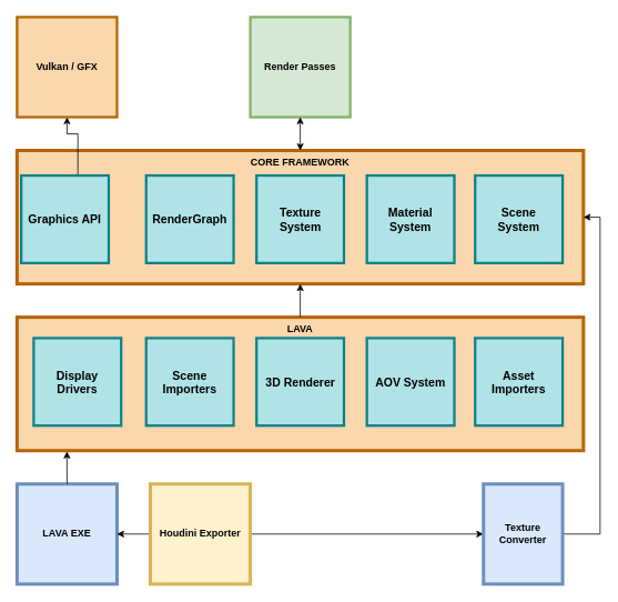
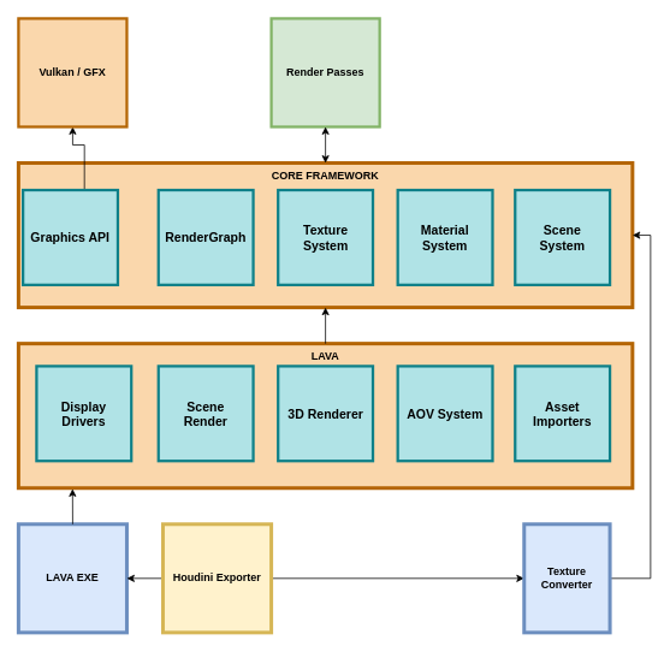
  <mxCell id="0" />
  <mxCell id="1" parent="0" />
  <mxCell id="2" value="CORE FRAMEWORK&lt;br&gt;" style="rounded=0;strokeWidth=4;fillColor=#fad7ac;strokeColor=#b46504;shadow=0;glass=0;labelPosition=center;verticalLabelPosition=middle;align=center;verticalAlign=top;labelBackgroundColor=none;labelBorderColor=none;fontColor=default;whiteSpace=wrap;html=1;fontStyle=1" vertex="1" parent="1"><mxGeometry x="20" y="180" width="680" height="160" as="geometry" /></mxCell>
  <mxCell id="3" style="edgeStyle=orthogonalEdgeStyle;rounded=0;orthogonalLoop=1;jettySize=auto;html=1;" edge="1" parent="1" source="4" target="9"><mxGeometry relative="1" as="geometry"><Array as="points"><mxPoint x="93" y="160" /><mxPoint x="80" y="160" /></Array></mxGeometry></mxCell>
  <mxCell id="4" value="&lt;font style=&quot;font-size: 14px;&quot;&gt;&lt;b&gt;Graphics API&lt;/b&gt;&lt;/font&gt;" style="whiteSpace=wrap;html=1;aspect=fixed;fillColor=#b0e3e6;strokeColor=#0e8088;strokeWidth=3;" vertex="1" parent="1"><mxGeometry x="25" y="210" width="105" height="105" as="geometry" /></mxCell>
  <mxCell id="5" value="RenderGraph" style="whiteSpace=wrap;html=1;aspect=fixed;fillColor=#b0e3e6;strokeColor=#0e8088;strokeWidth=3;fontSize=14;fontStyle=1" vertex="1" parent="1"><mxGeometry x="175" y="210" width="105" height="105" as="geometry" /></mxCell>
  <mxCell id="6" value="&lt;font style=&quot;&quot;&gt;&lt;font style=&quot;font-size: 14px;&quot;&gt;&lt;b&gt;Scene&lt;br&gt;&lt;/b&gt;&lt;/font&gt;&lt;font style=&quot;font-size: 14px;&quot;&gt;&lt;b&gt;System&lt;/b&gt;&lt;/font&gt;&lt;br&gt;&lt;/font&gt;" style="whiteSpace=wrap;html=1;aspect=fixed;fillColor=#b0e3e6;strokeColor=#0e8088;strokeWidth=3;" vertex="1" parent="1"><mxGeometry x="570" y="210" width="105" height="105" as="geometry" /></mxCell>
  <mxCell id="7" value="&lt;b&gt;&lt;font style=&quot;font-size: 14px;&quot;&gt;Texture&lt;br&gt;System&lt;/font&gt;&lt;/b&gt;" style="whiteSpace=wrap;html=1;aspect=fixed;fillColor=#b0e3e6;strokeColor=#0e8088;strokeWidth=3;" vertex="1" parent="1"><mxGeometry x="307.5" y="210" width="105" height="105" as="geometry" /></mxCell>
  <mxCell id="8" value="&lt;b&gt;&lt;font style=&quot;font-size: 14px;&quot;&gt;Material&lt;br&gt;System&lt;/font&gt;&lt;/b&gt;" style="whiteSpace=wrap;html=1;aspect=fixed;fillColor=#b0e3e6;strokeColor=#0e8088;strokeWidth=3;" vertex="1" parent="1"><mxGeometry x="440" y="210" width="105" height="105" as="geometry" /></mxCell>
  <mxCell id="9" value="&lt;b&gt;Vulkan / GFX&lt;/b&gt;" style="whiteSpace=wrap;html=1;aspect=fixed;fillColor=#fad7ac;strokeColor=#b46504;strokeWidth=3;" vertex="1" parent="1"><mxGeometry x="20" y="20" width="120" height="120" as="geometry" /></mxCell>
  <mxCell id="10" value="&lt;b&gt;Render Passes&lt;/b&gt;" style="whiteSpace=wrap;html=1;aspect=fixed;fillColor=#d5e8d4;strokeColor=#82b366;strokeWidth=3;" vertex="1" parent="1"><mxGeometry x="300" y="20" width="120" height="120" as="geometry" /></mxCell>
  <mxCell id="11" value="" style="endArrow=classic;startArrow=classic;html=1;rounded=0;entryX=0.5;entryY=1;entryDx=0;entryDy=0;" edge="1" parent="1" source="2" target="10"><mxGeometry width="50" height="50" relative="1" as="geometry"><mxPoint x="330" y="170" as="sourcePoint" /><mxPoint x="430" y="210" as="targetPoint" /></mxGeometry></mxCell>
  <mxCell id="12" value="&lt;b&gt;LAVA&lt;/b&gt;" style="rounded=0;whiteSpace=wrap;html=1;fillColor=#fad7ac;strokeColor=#b46504;strokeWidth=4;verticalAlign=top;" vertex="1" parent="1"><mxGeometry x="20" y="380" width="680" height="160" as="geometry" /></mxCell>
  <mxCell id="13" value="&lt;font style=&quot;font-size: 14px;&quot;&gt;&lt;b&gt;Display&lt;br&gt;Drivers&lt;/b&gt;&lt;/font&gt;" style="whiteSpace=wrap;html=1;aspect=fixed;fillColor=#b0e3e6;strokeColor=#0e8088;strokeWidth=3;" vertex="1" parent="1"><mxGeometry x="40" y="405" width="105" height="105" as="geometry" /></mxCell>
- <mxCell id="14" value="&lt;font style=&quot;font-size: 14px;&quot;&gt;&lt;b&gt;Scene&lt;br&gt;Importers&lt;/b&gt;&lt;/font&gt;" style="whiteSpace=wrap;html=1;aspect=fixed;fillColor=#b0e3e6;strokeColor=#0e8088;strokeWidth=3;" vertex="1" parent="1"><mxGeometry x="175" y="405" width="105" height="105" as="geometry" /></mxCell>
+ <mxCell id="14" value="&lt;font style=&quot;font-size: 14px;&quot;&gt;&lt;b&gt;Scene&lt;br&gt;Render&lt;/b&gt;&lt;/font&gt;" style="whiteSpace=wrap;html=1;aspect=fixed;fillColor=#b0e3e6;strokeColor=#0e8088;strokeWidth=3;" vertex="1" parent="1"><mxGeometry x="175" y="405" width="105" height="105" as="geometry" /></mxCell>
  <mxCell id="15" value="&lt;b&gt;&lt;font style=&quot;font-size: 14px;&quot;&gt;3D Renderer&lt;/font&gt;&lt;/b&gt;" style="whiteSpace=wrap;html=1;aspect=fixed;fillColor=#b0e3e6;strokeColor=#0e8088;strokeWidth=3;" vertex="1" parent="1"><mxGeometry x="307.5" y="405" width="105" height="105" as="geometry" /></mxCell>
  <mxCell id="16" value="&lt;b&gt;&lt;font style=&quot;font-size: 14px;&quot;&gt;AOV System&lt;/font&gt;&lt;/b&gt;" style="whiteSpace=wrap;html=1;aspect=fixed;strokeWidth=3;fillColor=#b0e3e6;strokeColor=#0e8088;" vertex="1" parent="1"><mxGeometry x="440" y="405" width="105" height="105" as="geometry" /></mxCell>
  <mxCell id="17" value="&lt;b style=&quot;font-size: 14px;&quot;&gt;Asset&lt;br&gt;Importers&lt;/b&gt;" style="whiteSpace=wrap;html=1;aspect=fixed;fillColor=#b0e3e6;strokeColor=#0e8088;strokeWidth=3;" vertex="1" parent="1"><mxGeometry x="570" y="405" width="105" height="105" as="geometry" /></mxCell>
  <mxCell id="18" value="" style="endArrow=classic;html=1;rounded=0;exitX=0.5;exitY=0;exitDx=0;exitDy=0;" edge="1" parent="1" source="12" target="2"><mxGeometry width="50" height="50" relative="1" as="geometry"><mxPoint x="380" y="200" as="sourcePoint" /><mxPoint x="430" y="150" as="targetPoint" /></mxGeometry></mxCell>
  <mxCell id="19" value="&lt;b&gt;LAVA EXE&lt;/b&gt;" style="whiteSpace=wrap;html=1;aspect=fixed;fillColor=#dae8fc;strokeColor=#6c8ebf;strokeWidth=4;" vertex="1" parent="1"><mxGeometry x="20" y="580" width="120" height="120" as="geometry" /></mxCell>
  <mxCell id="20" value="" style="endArrow=classic;html=1;rounded=0;exitX=0.5;exitY=0;exitDx=0;exitDy=0;entryX=0.088;entryY=1.006;entryDx=0;entryDy=0;entryPerimeter=0;" edge="1" parent="1" source="19" target="12"><mxGeometry width="50" height="50" relative="1" as="geometry"><mxPoint x="380" y="410" as="sourcePoint" /><mxPoint x="430" y="360" as="targetPoint" /></mxGeometry></mxCell>
  <mxCell id="21" style="edgeStyle=orthogonalEdgeStyle;rounded=0;orthogonalLoop=1;jettySize=auto;html=1;" edge="1" parent="1" source="23" target="19"><mxGeometry relative="1" as="geometry" /></mxCell>
  <mxCell id="22" style="edgeStyle=orthogonalEdgeStyle;rounded=0;orthogonalLoop=1;jettySize=auto;html=1;entryX=0;entryY=0.5;entryDx=0;entryDy=0;" edge="1" parent="1" source="23" target="25"><mxGeometry relative="1" as="geometry" /></mxCell>
  <mxCell id="23" value="&lt;b&gt;Houdini Exporter&lt;/b&gt;" style="whiteSpace=wrap;html=1;aspect=fixed;fillColor=#fff2cc;strokeColor=#d6b656;strokeWidth=4;" vertex="1" parent="1"><mxGeometry x="180" y="580" width="120" height="120" as="geometry" /></mxCell>
  <mxCell id="24" style="edgeStyle=orthogonalEdgeStyle;rounded=0;orthogonalLoop=1;jettySize=auto;html=1;entryX=1;entryY=0.5;entryDx=0;entryDy=0;" edge="1" parent="1" source="25" target="2"><mxGeometry relative="1" as="geometry"><Array as="points"><mxPoint x="720" y="640" /><mxPoint x="720" y="260" /></Array></mxGeometry></mxCell>
  <mxCell id="25" value="&lt;b&gt;Texture Converter&lt;/b&gt;" style="whiteSpace=wrap;html=1;aspect=fixed;fillColor=#dae8fc;strokeColor=#6c8ebf;strokeWidth=4;" vertex="1" parent="1"><mxGeometry x="580" y="580" width="95" height="120" as="geometry" /></mxCell>
